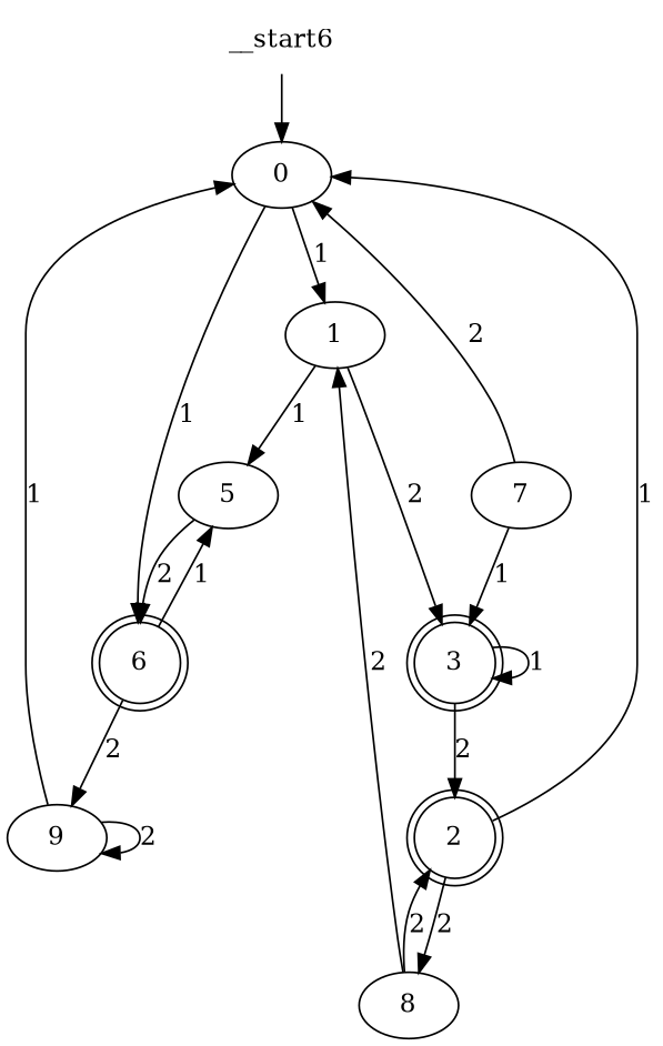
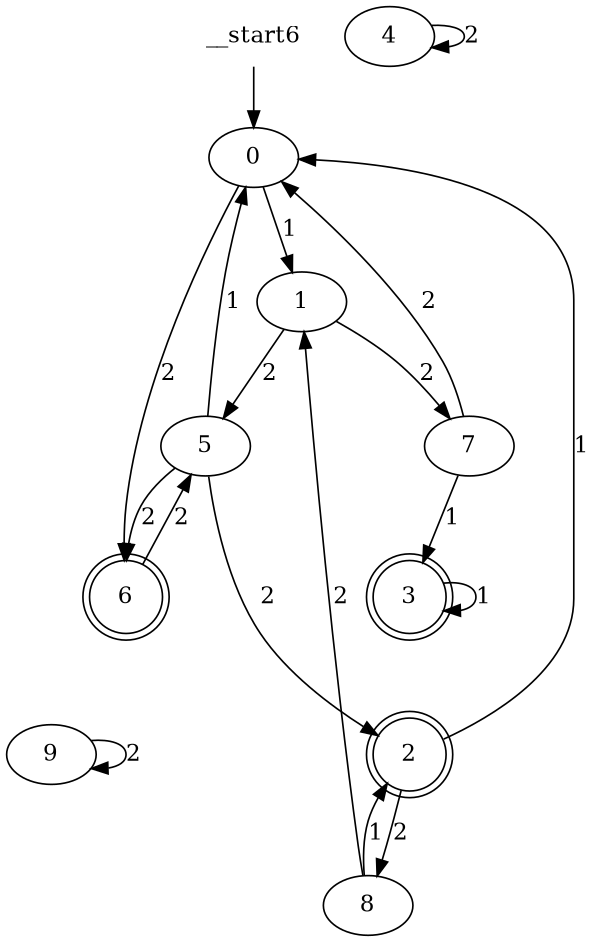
  digraph {
    n1 [label=0]
    n2 [label=1]
    n3 [label=6 shape=doublecircle]
    n4 [label=5]
    n5 [label=7]
    n6 [label=9]
    n7 [label=3 shape=doublecircle]
    n8 [label=2 shape=doublecircle]
    n9 [label=8]
+   n10 [label=4]
    n11 [label=__start6 shape=none]
    n1 -> n2 [label=1]
-   n1 -> n3 [label=1]
-   n2 -> n4 [label=1]
-   n2 -> n7 [label=2]
-   n3 -> n4 [label=1]
-   n3 -> n6 [label=2]
-   n6 -> n1 [label=1]
+   n1 -> n3 [label=2]
+   n2 -> n4 [label=2]
+   n2 -> n5 [label=2]
+   n3 -> n4 [label=2]
+   n4 -> n1 [label=1]
    n4 -> n3 [label=2]
    n5 -> n1 [label=2]
    n5 -> n7 [label=1]
    n6 -> n6 [label=2]
    n7 -> n7 [label=1]
-   n7 -> n8 [label=2]
+   n4 -> n8 [label=2]
    n8 -> n1 [label=1]
    n8 -> n9 [label=2]
    n9 -> n2 [label=2]
-   n9 -> n8 [label=2]
+   n9 -> n8 [label=1]
+   n10 -> n10 [label=2]
    n11 -> n1
  }
